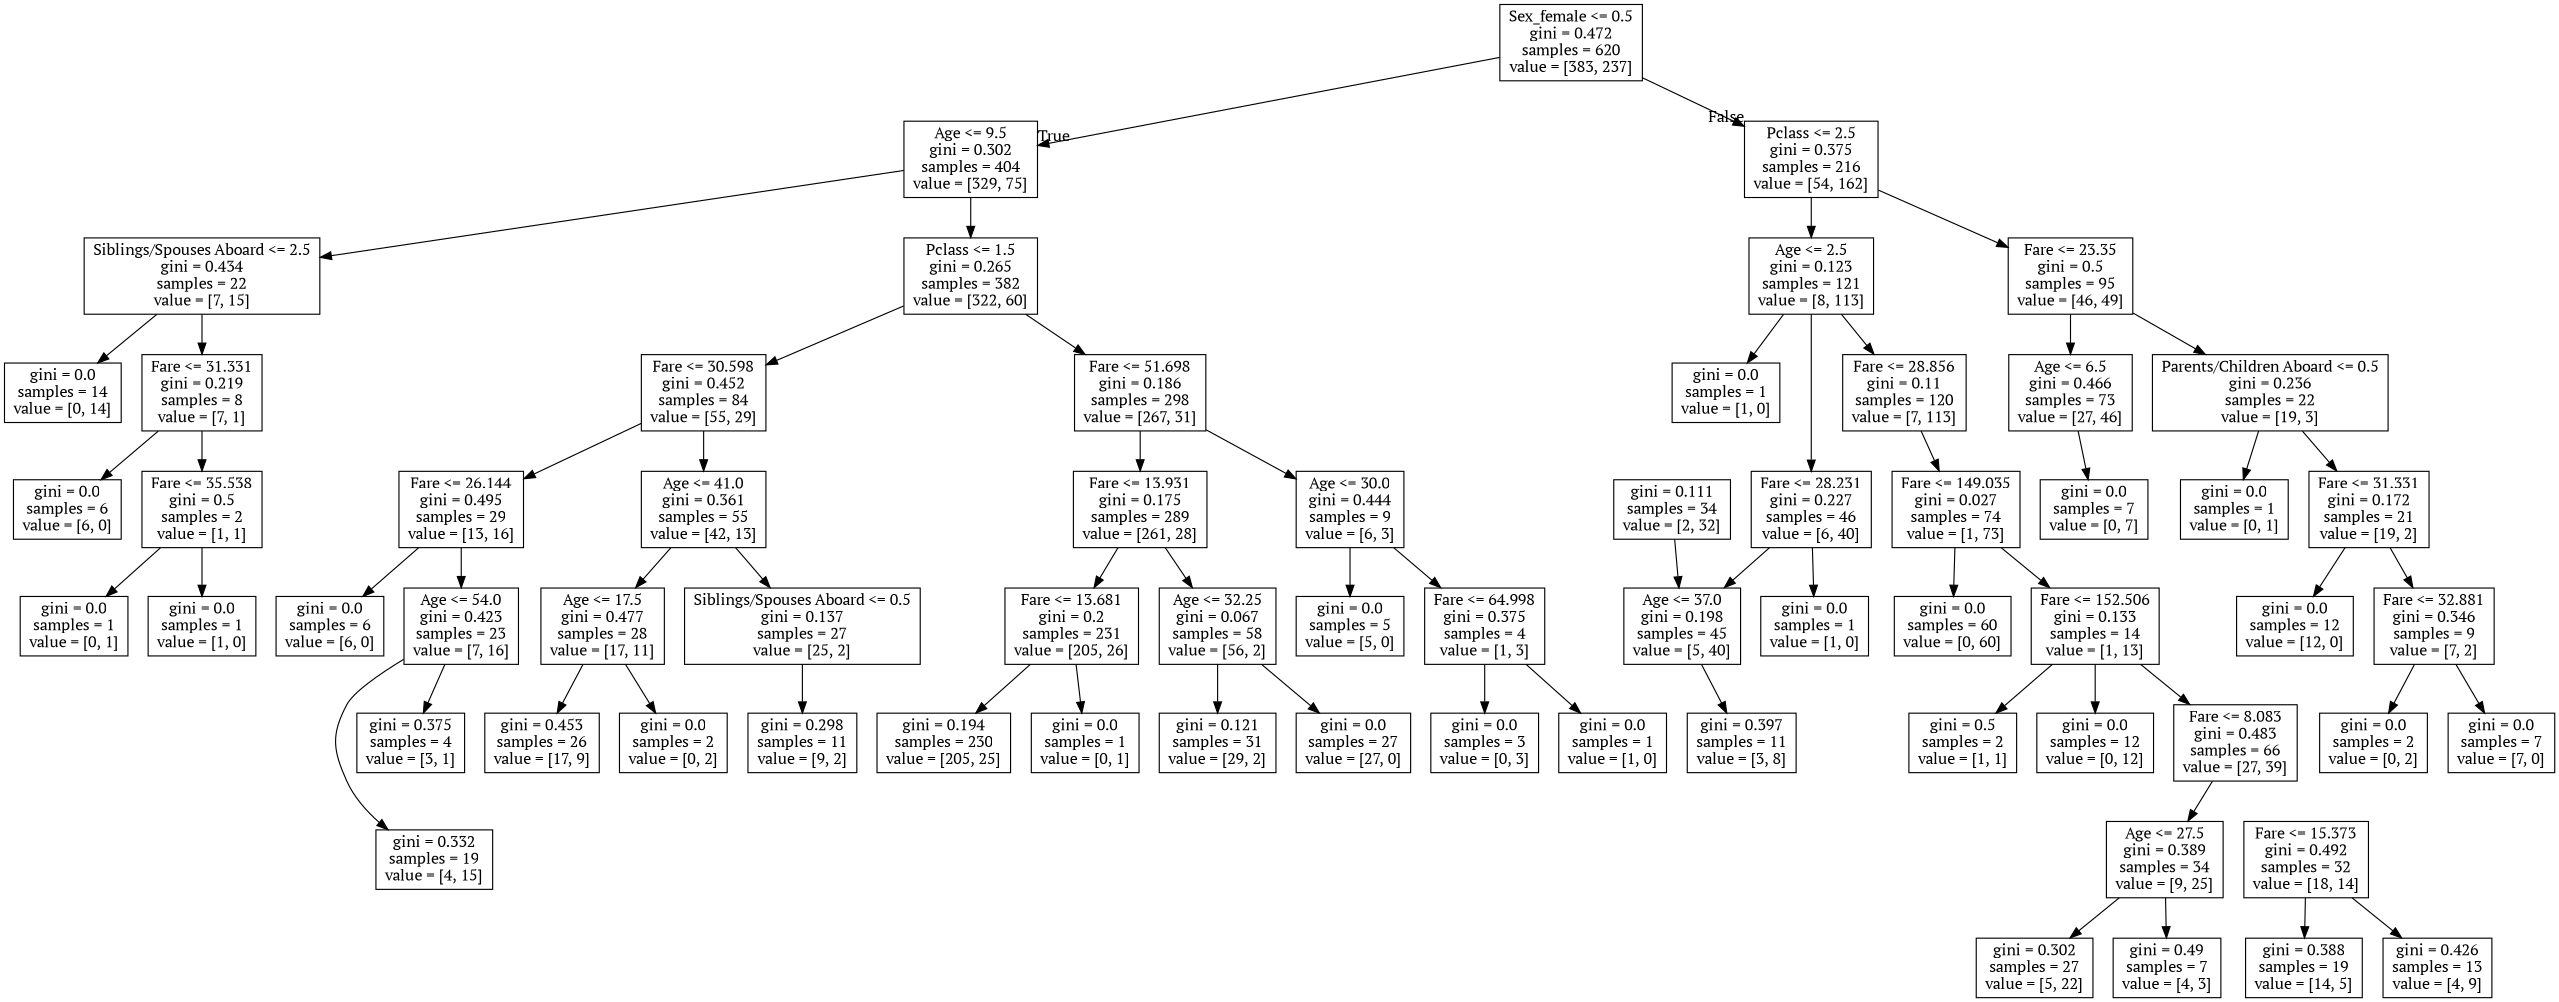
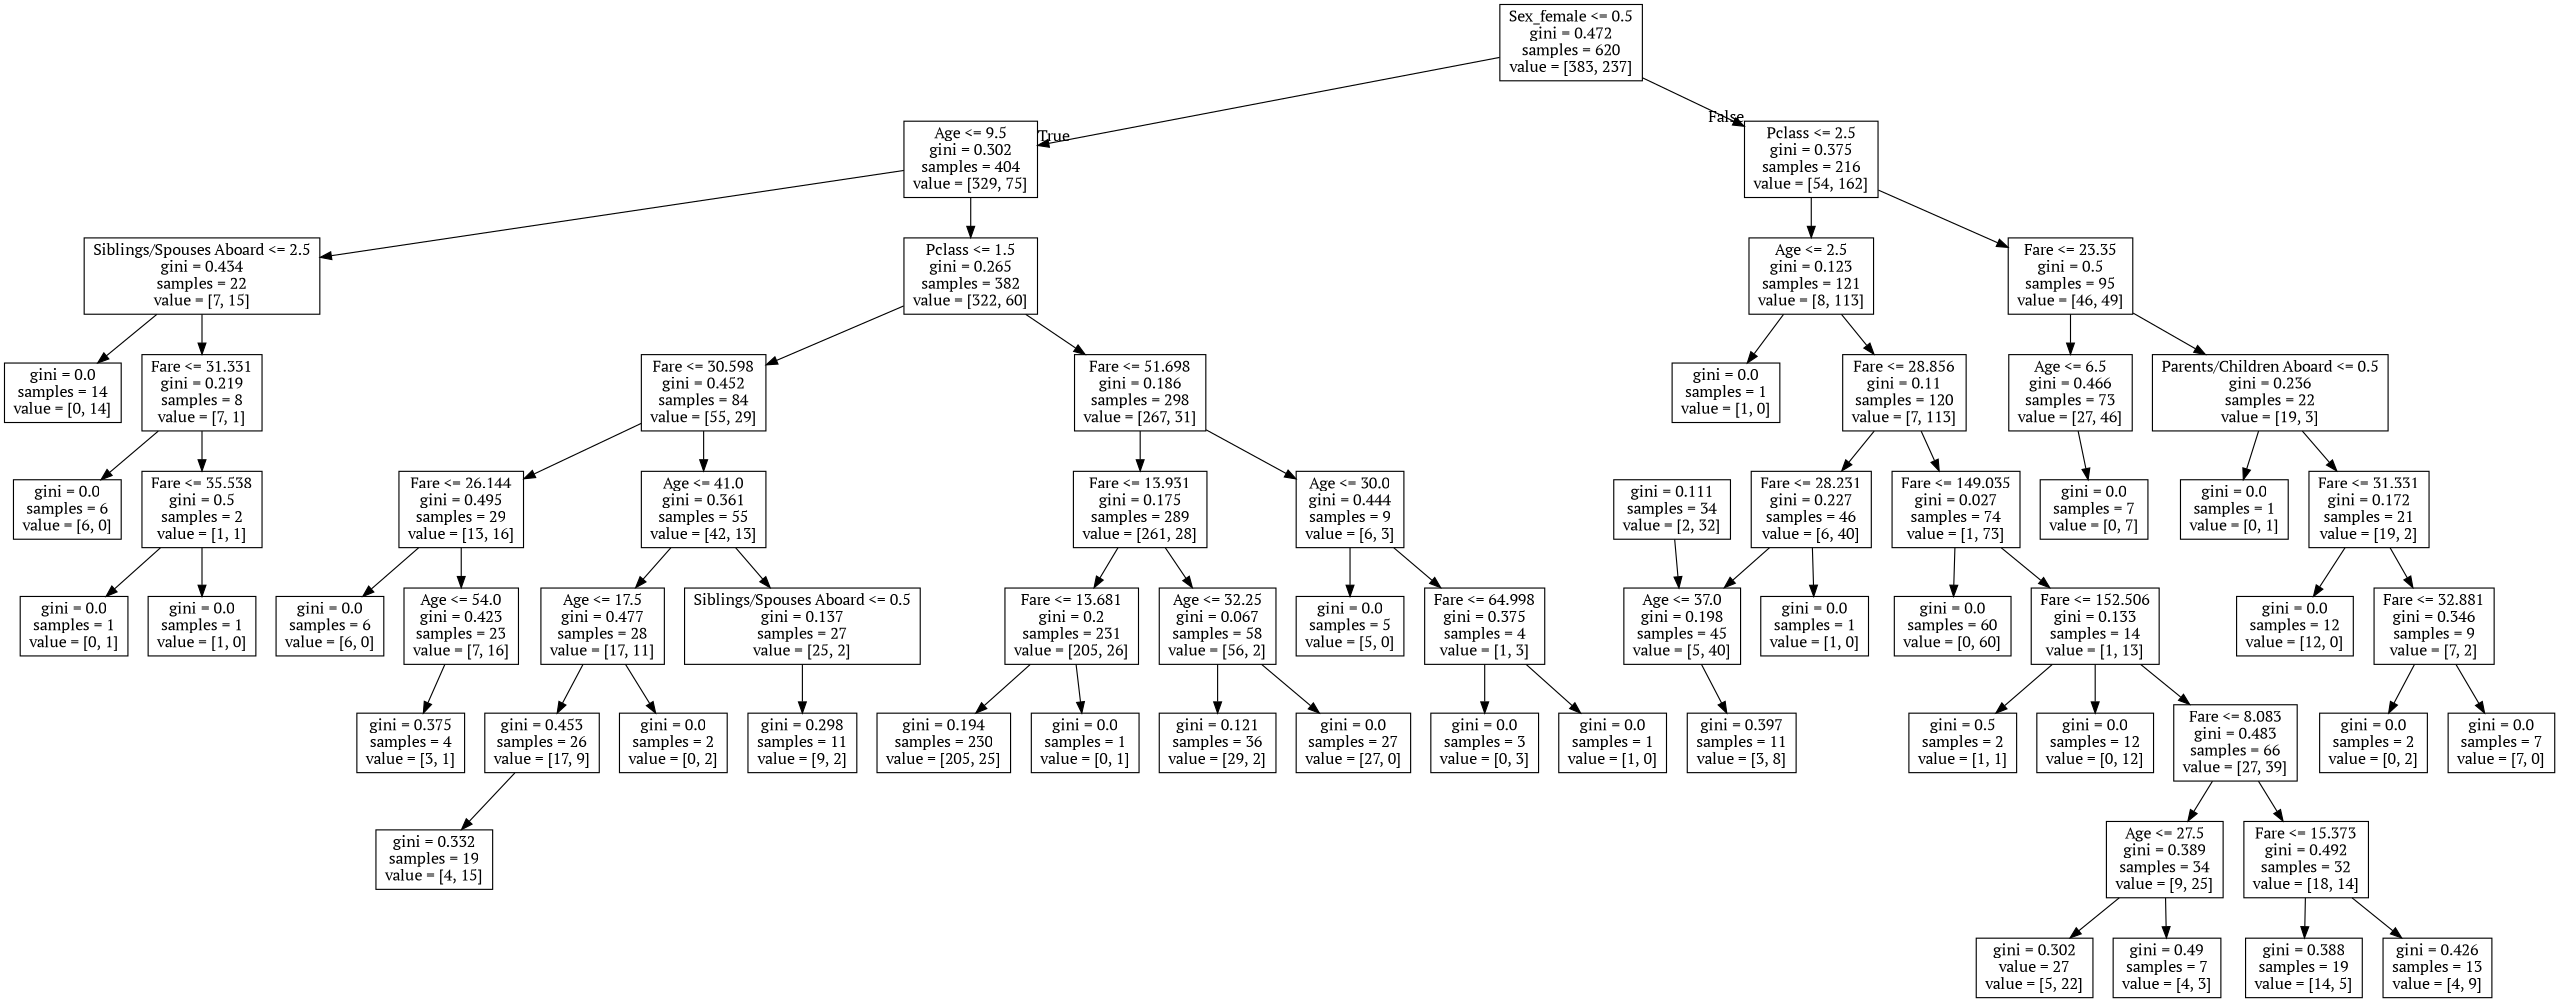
  digraph {
    fontname="PT Serif"
    node [fontname="PT Serif" shape=box]
    edge [fontname="PT Serif"]
    n1 [label="Sex_female <= 0.5\ngini = 0.472\nsamples = 620\nvalue = [383, 237]"]
    n2 [label="Age <= 9.5\ngini = 0.302\nsamples = 404\nvalue = [329, 75]"]
    n3 [label="Pclass <= 2.5\ngini = 0.375\nsamples = 216\nvalue = [54, 162]"]
    n4 [label="Siblings/Spouses Aboard <= 2.5\ngini = 0.434\nsamples = 22\nvalue = [7, 15]"]
    n5 [label="Pclass <= 1.5\ngini = 0.265\nsamples = 382\nvalue = [322, 60]"]
    n6 [label="Age <= 2.5\ngini = 0.123\nsamples = 121\nvalue = [8, 113]"]
    n7 [label="Fare <= 23.35\ngini = 0.5\nsamples = 95\nvalue = [46, 49]"]
    n8 [label="gini = 0.0\nsamples = 14\nvalue = [0, 14]"]
    n9 [label="Fare <= 31.331\ngini = 0.219\nsamples = 8\nvalue = [7, 1]"]
    n10 [label="Fare <= 30.598\ngini = 0.452\nsamples = 84\nvalue = [55, 29]"]
    n11 [label="Fare <= 51.698\ngini = 0.186\nsamples = 298\nvalue = [267, 31]"]
    n12 [label="gini = 0.0\nsamples = 6\nvalue = [6, 0]"]
    n13 [label="Fare <= 35.538\ngini = 0.5\nsamples = 2\nvalue = [1, 1]"]
    n14 [label="gini = 0.0\nsamples = 1\nvalue = [0, 1]"]
    n15 [label="gini = 0.0\nsamples = 1\nvalue = [1, 0]"]
    n16 [label="Fare <= 26.144\ngini = 0.495\nsamples = 29\nvalue = [13, 16]"]
    n17 [label="Age <= 41.0\ngini = 0.361\nsamples = 55\nvalue = [42, 13]"]
    n18 [label="Fare <= 13.931\ngini = 0.175\nsamples = 289\nvalue = [261, 28]"]
    n19 [label="Age <= 30.0\ngini = 0.444\nsamples = 9\nvalue = [6, 3]"]
    n20 [label="gini = 0.0\nsamples = 6\nvalue = [6, 0]"]
    n21 [label="Age <= 54.0\ngini = 0.423\nsamples = 23\nvalue = [7, 16]"]
    n22 [label="Age <= 17.5\ngini = 0.477\nsamples = 28\nvalue = [17, 11]"]
    n23 [label="Siblings/Spouses Aboard <= 0.5\ngini = 0.137\nsamples = 27\nvalue = [25, 2]"]
    n24 [label="gini = 0.332\nsamples = 19\nvalue = [4, 15]"]
    n25 [label="gini = 0.375\nsamples = 4\nvalue = [3, 1]"]
    n26 [label="gini = 0.0\nsamples = 2\nvalue = [0, 2]"]
    n27 [label="gini = 0.453\nsamples = 26\nvalue = [17, 9]"]
    n28 [label="gini = 0.298\nsamples = 11\nvalue = [9, 2]"]
    n29 [label="Fare <= 13.681\ngini = 0.2\nsamples = 231\nvalue = [205, 26]"]
    n30 [label="Age <= 32.25\ngini = 0.067\nsamples = 58\nvalue = [56, 2]"]
    n31 [label="gini = 0.0\nsamples = 5\nvalue = [5, 0]"]
    n32 [label="Fare <= 64.998\ngini = 0.375\nsamples = 4\nvalue = [1, 3]"]
    n33 [label="gini = 0.194\nsamples = 230\nvalue = [205, 25]"]
    n34 [label="gini = 0.0\nsamples = 1\nvalue = [0, 1]"]
-   n35 [label="gini = 0.121\nsamples = 31\nvalue = [29, 2]"]
+   n35 [label="gini = 0.121\nsamples = 36\nvalue = [29, 2]"]
    n36 [label="gini = 0.0\nsamples = 27\nvalue = [27, 0]"]
    n37 [label="gini = 0.0\nsamples = 3\nvalue = [0, 3]"]
    n38 [label="gini = 0.0\nsamples = 1\nvalue = [1, 0]"]
    n39 [label="gini = 0.0\nsamples = 1\nvalue = [1, 0]"]
    n40 [label="Fare <= 28.856\ngini = 0.11\nsamples = 120\nvalue = [7, 113]"]
    n41 [label="Age <= 6.5\ngini = 0.466\nsamples = 73\nvalue = [27, 46]"]
    n42 [label="Parents/Children Aboard <= 0.5\ngini = 0.236\nsamples = 22\nvalue = [19, 3]"]
    n43 [label="Fare <= 28.231\ngini = 0.227\nsamples = 46\nvalue = [6, 40]"]
    n44 [label="Fare <= 149.035\ngini = 0.027\nsamples = 74\nvalue = [1, 73]"]
    n45 [label="Age <= 37.0\ngini = 0.198\nsamples = 45\nvalue = [5, 40]"]
    n46 [label="gini = 0.0\nsamples = 1\nvalue = [1, 0]"]
    n47 [label="gini = 0.0\nsamples = 60\nvalue = [0, 60]"]
    n48 [label="Fare <= 152.506\ngini = 0.133\nsamples = 14\nvalue = [1, 13]"]
    n49 [label="gini = 0.397\nsamples = 11\nvalue = [3, 8]"]
    n50 [label="gini = 0.111\nsamples = 34\nvalue = [2, 32]"]
    n51 [label="gini = 0.5\nsamples = 2\nvalue = [1, 1]"]
    n52 [label="gini = 0.0\nsamples = 12\nvalue = [0, 12]"]
    n53 [label="Fare <= 8.083\ngini = 0.483\nsamples = 66\nvalue = [27, 39]"]
    n54 [label="gini = 0.0\nsamples = 7\nvalue = [0, 7]"]
    n55 [label="gini = 0.0\nsamples = 1\nvalue = [0, 1]"]
    n56 [label="Fare <= 31.331\ngini = 0.172\nsamples = 21\nvalue = [19, 2]"]
    n57 [label="Age <= 27.5\ngini = 0.389\nsamples = 34\nvalue = [9, 25]"]
    n58 [label="Fare <= 15.373\ngini = 0.492\nsamples = 32\nvalue = [18, 14]"]
-   n59 [label="gini = 0.302\nsamples = 27\nvalue = [5, 22]"]
+   n59 [label="gini = 0.302\nvalue = 27\nvalue = [5, 22]"]
    n60 [label="gini = 0.49\nsamples = 7\nvalue = [4, 3]"]
    n61 [label="gini = 0.388\nsamples = 19\nvalue = [14, 5]"]
    n62 [label="gini = 0.426\nsamples = 13\nvalue = [4, 9]"]
    n63 [label="gini = 0.0\nsamples = 12\nvalue = [12, 0]"]
    n64 [label="Fare <= 32.881\ngini = 0.346\nsamples = 9\nvalue = [7, 2]"]
    n65 [label="gini = 0.0\nsamples = 2\nvalue = [0, 2]"]
    n66 [label="gini = 0.0\nsamples = 7\nvalue = [7, 0]"]
    n1 -> n2 [headlabel=True labelangle=45 labeldistance=2.5]
    n1 -> n3 [headlabel=False labelangle=-45 labeldistance=2.5]
    n2 -> n4
    n2 -> n5
    n3 -> n6
    n3 -> n7
    n4 -> n8
    n4 -> n9
    n5 -> n10
    n5 -> n11
    n6 -> n39
    n6 -> n40
    n7 -> n41
    n7 -> n42
    n9 -> n12
    n9 -> n13
    n10 -> n16
    n10 -> n17
    n11 -> n18
    n11 -> n19
    n13 -> n14
    n13 -> n15
    n16 -> n20
    n16 -> n21
    n17 -> n22
    n17 -> n23
    n18 -> n29
    n18 -> n30
    n19 -> n31
    n19 -> n32
-   n21 -> n24
+   n27 -> n24
    n21 -> n25
    n22 -> n26
    n22 -> n27
    n23 -> n28
    n29 -> n33
    n29 -> n34
    n30 -> n35
    n30 -> n36
    n32 -> n37
    n32 -> n38
-   n6 -> n43
+   n40 -> n43
    n40 -> n44
    n41 -> n54
    n42 -> n55
    n42 -> n56
    n43 -> n45
    n43 -> n46
    n44 -> n47
    n44 -> n48
    n45 -> n49
    n48 -> n51
    n48 -> n52
    n48 -> n53
    n50 -> n45
    n53 -> n57
+   n53 -> n58
    n56 -> n63
    n56 -> n64
    n57 -> n59
    n57 -> n60
    n58 -> n61
    n58 -> n62
    n64 -> n65
    n64 -> n66
  }
